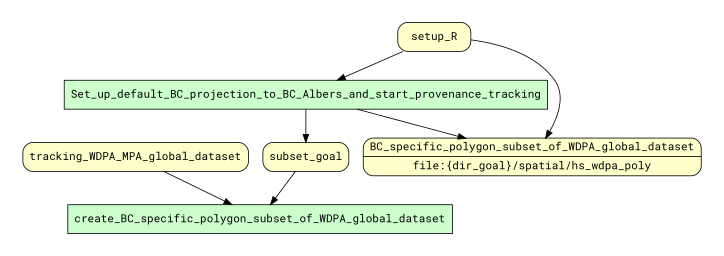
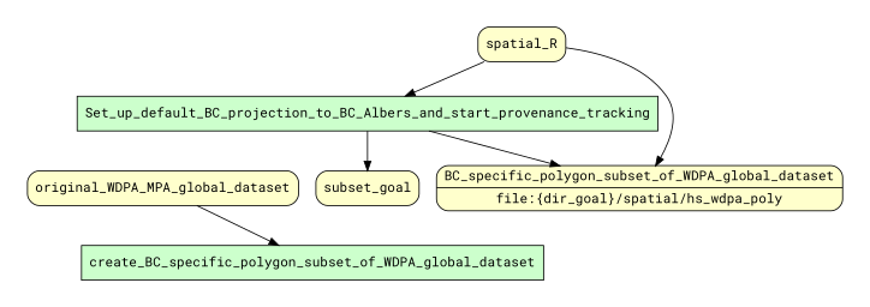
  digraph {
    fontname="Roboto Mono"
    rankdir=TB
    node [fillcolor="#FFFFCC" fontname="Roboto Mono" peripheries=1 shape=box style="rounded,filled"]
    edge [fontname="Roboto Mono"]
    Set_up_default_BC_projection_to_BC_Albers_and_start_provenance_tracking [fillcolor="#CCFFCC" style=filled]
    n2 [label="{<f0> BC_specific_polygon_subset_of_WDPA_global_dataset |<f1> file\:\{dir_goal\}/spatial/hs_wdpa_poly}" rankdir=LR shape=record]
    n3 [label=subset_goal]
    create_BC_specific_polygon_subset_of_WDPA_global_dataset [fillcolor="#CCFFCC" style=filled]
-   setup_R
-   original_WDPA_MPA_global_dataset [label=tracking_WDPA_MPA_global_dataset]
+   setup_R [label=spatial_R]
+   original_WDPA_MPA_global_dataset
    subgraph cluster_1 {
      penwidth=0
      subgraph cluster_2 {
        penwidth=0
        Set_up_default_BC_projection_to_BC_Albers_and_start_provenance_tracking
        n2
        n3
        create_BC_specific_polygon_subset_of_WDPA_global_dataset
        setup_R
        original_WDPA_MPA_global_dataset
      }
    }
    Set_up_default_BC_projection_to_BC_Albers_and_start_provenance_tracking -> n2
    Set_up_default_BC_projection_to_BC_Albers_and_start_provenance_tracking -> n3
-   n3 -> create_BC_specific_polygon_subset_of_WDPA_global_dataset
    setup_R -> Set_up_default_BC_projection_to_BC_Albers_and_start_provenance_tracking
    setup_R -> n2
    original_WDPA_MPA_global_dataset -> create_BC_specific_polygon_subset_of_WDPA_global_dataset
  }
